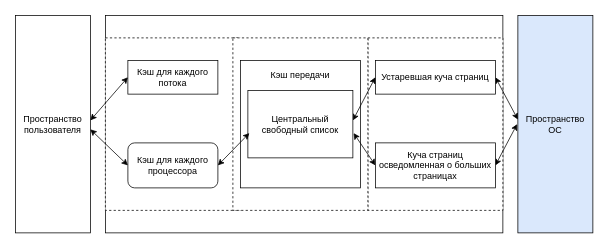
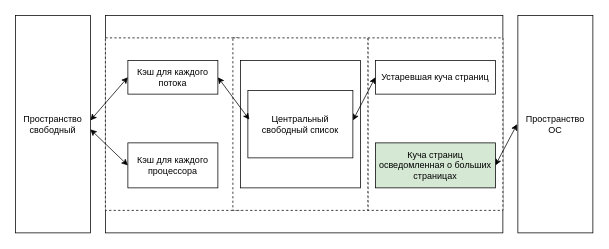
  <mxCell id="0" />
  <mxCell id="1" parent="0" />
- <mxCell id="2" value="Пространство пользователя" style="rounded=0;whiteSpace=wrap;html=1;" vertex="1" parent="1"><mxGeometry x="20" y="20" width="100" height="290" as="geometry" /></mxCell>
- <mxCell id="3" value="Пространство ОС" style="rounded=0;whiteSpace=wrap;html=1;fillColor=#dae8fc;" vertex="1" parent="1"><mxGeometry x="690" y="20" width="100" height="290" as="geometry" /></mxCell>
+ <mxCell id="2" value="Пространство свободный" style="rounded=0;whiteSpace=wrap;html=1;" vertex="1" parent="1"><mxGeometry x="20" y="20" width="100" height="290" as="geometry" /></mxCell>
+ <mxCell id="3" value="Пространство ОС" style="rounded=0;whiteSpace=wrap;html=1;" vertex="1" parent="1"><mxGeometry x="690" y="20" width="100" height="290" as="geometry" /></mxCell>
  <mxCell id="4" value="" style="rounded=0;whiteSpace=wrap;html=1;" vertex="1" parent="1"><mxGeometry x="140" y="20" width="530" height="290" as="geometry" /></mxCell>
  <mxCell id="5" value="" style="rounded=0;whiteSpace=wrap;html=1;dashed=1;" vertex="1" parent="1"><mxGeometry x="140" y="50" width="180" height="230" as="geometry" /></mxCell>
  <mxCell id="6" value="" style="rounded=0;whiteSpace=wrap;html=1;dashed=1;" vertex="1" parent="1"><mxGeometry x="490" y="50" width="180" height="230" as="geometry" /></mxCell>
  <mxCell id="7" value="" style="rounded=0;whiteSpace=wrap;html=1;dashed=1;" vertex="1" parent="1"><mxGeometry x="310" y="50" width="180" height="230" as="geometry" /></mxCell>
  <mxCell id="8" value="Кэш для каждого потока" style="rounded=0;whiteSpace=wrap;html=1;" vertex="1" parent="1"><mxGeometry x="170" y="80" width="120" height="45" as="geometry" /></mxCell>
- <mxCell id="9" value="Кэш для каждого процессора" style="whiteSpace=wrap;html=1;rounded=1;" vertex="1" parent="1"><mxGeometry x="170" y="190" width="120" height="60" as="geometry" /></mxCell>
+ <mxCell id="9" value="Кэш для каждого процессора" style="rounded=0;whiteSpace=wrap;html=1;" vertex="1" parent="1"><mxGeometry x="170" y="190" width="120" height="60" as="geometry" /></mxCell>
  <mxCell id="10" value="" style="rounded=0;whiteSpace=wrap;html=1;" vertex="1" parent="1"><mxGeometry x="320" y="80" width="160" height="170" as="geometry" /></mxCell>
- <mxCell id="11" style="edgeStyle=none;rounded=0;orthogonalLoop=1;jettySize=auto;html=1;exitX=1;exitY=0.5;exitDx=0;exitDy=0;entryX=0;entryY=0.479;entryDx=0;entryDy=0;startArrow=classic;startFill=1;entryPerimeter=0;" edge="1" parent="1" source="12" target="3"><mxGeometry relative="1" as="geometry" /></mxCell>
  <mxCell id="12" value="Устаревшая куча страниц" style="rounded=0;whiteSpace=wrap;html=1;" vertex="1" parent="1"><mxGeometry x="500" y="80" width="160" height="45" as="geometry" /></mxCell>
- <mxCell id="13" style="edgeStyle=none;rounded=0;orthogonalLoop=1;jettySize=auto;html=1;exitX=0;exitY=0.5;exitDx=0;exitDy=0;entryX=1.007;entryY=0.633;entryDx=0;entryDy=0;entryPerimeter=0;startArrow=classic;startFill=1;" edge="1" parent="1" source="15" target="17"><mxGeometry relative="1" as="geometry" /></mxCell>
  <mxCell id="14" style="edgeStyle=none;rounded=0;orthogonalLoop=1;jettySize=auto;html=1;exitX=1;exitY=0.5;exitDx=0;exitDy=0;startArrow=classic;startFill=1;" edge="1" parent="1" source="15"><mxGeometry relative="1" as="geometry"><mxPoint x="689" y="165" as="targetPoint" /></mxGeometry></mxCell>
- <mxCell id="15" value="Куча страниц осведомленная о больших страницах" style="rounded=0;whiteSpace=wrap;html=1;" vertex="1" parent="1"><mxGeometry x="500" y="190" width="160" height="60" as="geometry" /></mxCell>
+ <mxCell id="15" value="Куча страниц осведомленная о больших страницах" style="rounded=0;whiteSpace=wrap;html=1;fillColor=#d5e8d4;" vertex="1" parent="1"><mxGeometry x="500" y="190" width="160" height="60" as="geometry" /></mxCell>
  <mxCell id="16" style="edgeStyle=none;rounded=0;orthogonalLoop=1;jettySize=auto;html=1;entryX=0;entryY=0.5;entryDx=0;entryDy=0;startArrow=classic;startFill=1;" edge="1" parent="1" target="12"><mxGeometry relative="1" as="geometry"><mxPoint x="470" y="160" as="sourcePoint" /></mxGeometry></mxCell>
  <mxCell id="17" value="Центральный свободный список" style="rounded=0;whiteSpace=wrap;html=1;" vertex="1" parent="1"><mxGeometry x="330" y="120" width="140" height="90" as="geometry" /></mxCell>
- <mxCell id="18" value="Кэш передачи" style="text;html=1;strokeColor=none;fillColor=none;align=center;verticalAlign=middle;whiteSpace=wrap;rounded=0;" vertex="1" parent="1"><mxGeometry x="330" y="90" width="140" height="20" as="geometry" /></mxCell>
  <mxCell id="19" style="rounded=0;orthogonalLoop=1;jettySize=auto;html=1;entryX=0;entryY=0.5;entryDx=0;entryDy=0;startArrow=classic;startFill=1;" edge="1" parent="1" target="8"><mxGeometry relative="1" as="geometry"><mxPoint x="120" y="160" as="sourcePoint" /></mxGeometry></mxCell>
  <mxCell id="20" style="edgeStyle=none;rounded=0;orthogonalLoop=1;jettySize=auto;html=1;entryX=0;entryY=0.5;entryDx=0;entryDy=0;startArrow=classic;startFill=1;" edge="1" parent="1" target="9"><mxGeometry relative="1" as="geometry"><mxPoint x="120" y="172" as="sourcePoint" /></mxGeometry></mxCell>
- <mxCell id="22" style="edgeStyle=none;rounded=0;orthogonalLoop=1;jettySize=auto;html=1;exitX=1;exitY=0.5;exitDx=0;exitDy=0;entryX=0.014;entryY=0.633;entryDx=0;entryDy=0;entryPerimeter=0;startArrow=classic;startFill=1;" edge="1" parent="1" source="9" target="17"><mxGeometry relative="1" as="geometry" /></mxCell>
+ <mxCell id="21" style="edgeStyle=none;rounded=0;orthogonalLoop=1;jettySize=auto;html=1;exitX=1;exitY=0.5;exitDx=0;exitDy=0;entryX=0.014;entryY=0.433;entryDx=0;entryDy=0;entryPerimeter=0;startArrow=classic;startFill=1;" edge="1" parent="1" source="8" target="17"><mxGeometry relative="1" as="geometry" /></mxCell>
